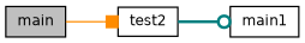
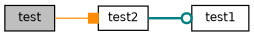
  digraph {
    rankdir=LR
    node [color=black fillcolor=white fontname=Helvetica fontsize=10 shape=record style=filled]
    edge [fontname=Helvetica fontsize=10 labelfontname=Helvetica labelfontsize=10]
-   n1 [fillcolor=grey75 fontcolor=black height=0.2 label=main width=0.4]
+   n1 [fillcolor=grey75 fontcolor=black height=0.2 label=test width=0.4]
    n2 [height=0.2 label=test2 width=0.4]
-   n3 [height=0.2 label=main1 width=0.4]
+   n3 [height=0.2 label=test1 width=0.4]
    n1 -> n2 [arrowhead=box color=darkorange style=solid]
    n2 -> n3 [arrowhead=odot color=teal style=bold]
  }
